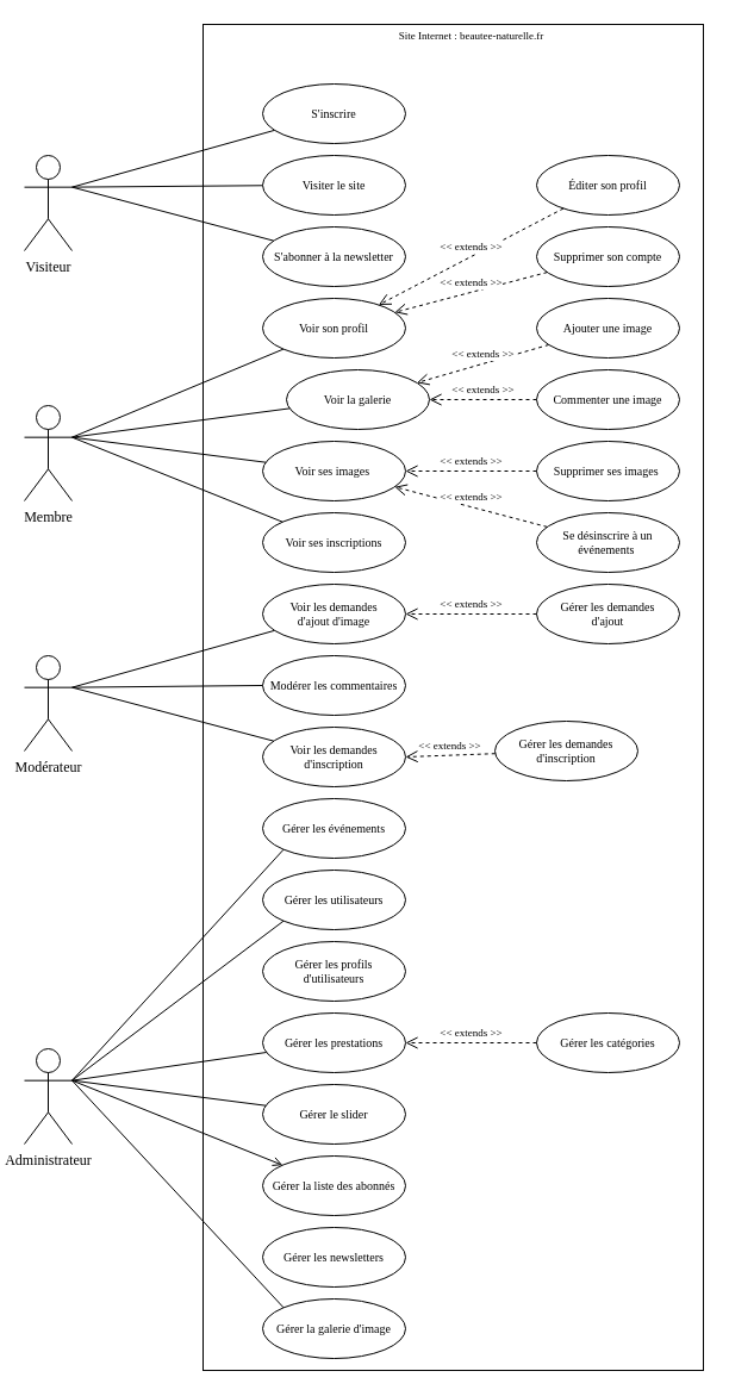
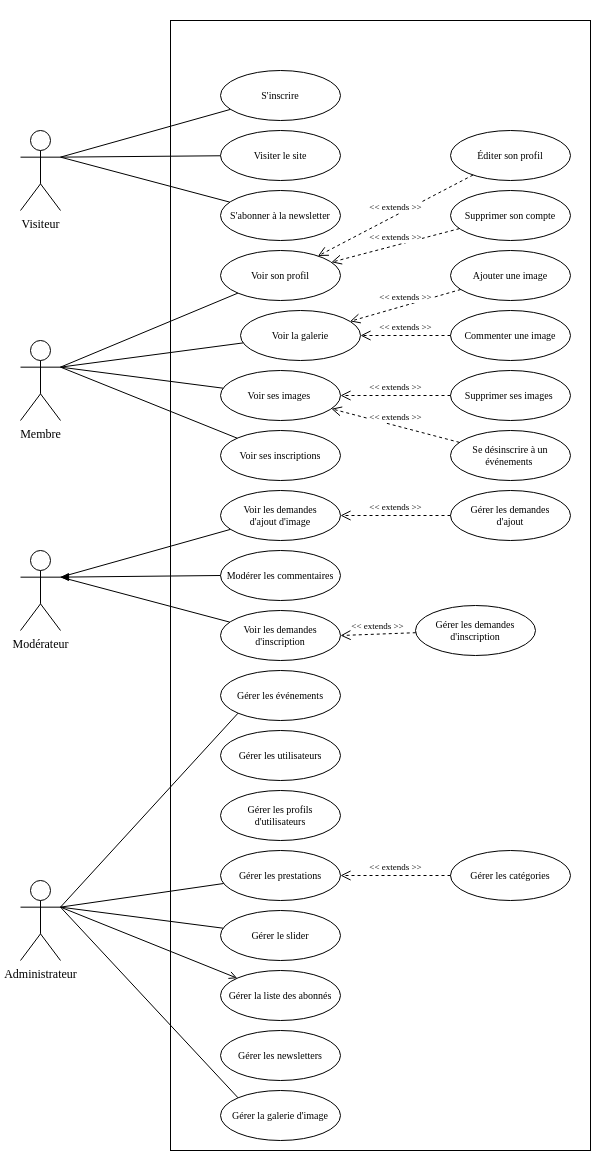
  <mxCell id="0" />
  <mxCell id="1" parent="0" />
  <mxCell id="2" value="" style="rounded=0;whiteSpace=wrap;html=1;fillColor=none;" vertex="1" parent="1"><mxGeometry x="170" y="20" width="420" height="1130" as="geometry" /></mxCell>
  <mxCell id="3" value="&lt;font face=&quot;Lucida Console&quot;&gt;Visiteur&lt;/font&gt;" style="shape=umlActor;verticalLabelPosition=bottom;labelBackgroundColor=#ffffff;verticalAlign=top;html=1;outlineConnect=0;" vertex="1" parent="1"><mxGeometry x="20" y="130" width="40" height="80" as="geometry" /></mxCell>
  <mxCell id="4" value="Membre" style="shape=umlActor;verticalLabelPosition=bottom;labelBackgroundColor=#ffffff;verticalAlign=top;html=1;outlineConnect=0;fontFamily=Lucida Console;" vertex="1" parent="1"><mxGeometry x="20" y="340" width="40" height="80" as="geometry" /></mxCell>
  <mxCell id="5" value="S'inscrire" style="ellipse;whiteSpace=wrap;html=1;fillColor=none;fontFamily=Lucida Console;fontSize=10;" vertex="1" parent="1"><mxGeometry x="220" y="70" width="120" height="50" as="geometry" /></mxCell>
  <mxCell id="6" value="Modérateur" style="shape=umlActor;verticalLabelPosition=bottom;labelBackgroundColor=#ffffff;verticalAlign=top;html=1;outlineConnect=0;fontFamily=Lucida Console;" vertex="1" parent="1"><mxGeometry x="20" y="550" width="40" height="80" as="geometry" /></mxCell>
  <mxCell id="7" value="Administrateur" style="shape=umlActor;verticalLabelPosition=bottom;labelBackgroundColor=#ffffff;verticalAlign=top;html=1;outlineConnect=0;fontFamily=Lucida Console;" vertex="1" parent="1"><mxGeometry x="20" y="880" width="40" height="80" as="geometry" /></mxCell>
  <mxCell id="8" value="Visiter le site" style="ellipse;whiteSpace=wrap;html=1;fillColor=none;fontFamily=Lucida Console;fontSize=10;" vertex="1" parent="1"><mxGeometry x="220" y="130" width="120" height="50" as="geometry" /></mxCell>
  <mxCell id="9" value="S'abonner à la newsletter" style="ellipse;whiteSpace=wrap;html=1;fillColor=none;fontFamily=Lucida Console;fontSize=10;" vertex="1" parent="1"><mxGeometry x="220" y="190" width="120" height="50" as="geometry" /></mxCell>
  <mxCell id="10" value="Voir la galerie" style="ellipse;whiteSpace=wrap;html=1;fillColor=none;fontFamily=Lucida Console;fontSize=10;" vertex="1" parent="1"><mxGeometry x="240" y="310" width="120" height="50" as="geometry" /></mxCell>
  <mxCell id="11" value="Voir ses images&amp;nbsp;" style="ellipse;whiteSpace=wrap;html=1;fillColor=none;fontFamily=Lucida Console;fontSize=10;" vertex="1" parent="1"><mxGeometry x="220" y="370" width="120" height="50" as="geometry" /></mxCell>
  <mxCell id="12" value="Voir son profil" style="ellipse;whiteSpace=wrap;html=1;fillColor=none;fontFamily=Lucida Console;fontSize=10;spacing=2;" vertex="1" parent="1"><mxGeometry x="220" y="250" width="120" height="50" as="geometry" /></mxCell>
  <mxCell id="13" value="Voir les demandes&lt;br&gt;d'ajout d'image" style="ellipse;whiteSpace=wrap;html=1;fillColor=none;fontFamily=Lucida Console;fontSize=10;" vertex="1" parent="1"><mxGeometry x="220" y="490" width="120" height="50" as="geometry" /></mxCell>
  <mxCell id="14" value="Modérer les commentaires" style="ellipse;whiteSpace=wrap;html=1;fillColor=none;fontFamily=Lucida Console;fontSize=10;" vertex="1" parent="1"><mxGeometry x="220" y="550" width="120" height="50" as="geometry" /></mxCell>
  <mxCell id="15" value="Voir ses inscriptions" style="ellipse;whiteSpace=wrap;html=1;fillColor=none;fontFamily=Lucida Console;fontSize=10;" vertex="1" parent="1"><mxGeometry x="220" y="430" width="120" height="50" as="geometry" /></mxCell>
  <mxCell id="16" value="Gérer les événements" style="ellipse;whiteSpace=wrap;html=1;fillColor=none;fontFamily=Lucida Console;fontSize=10;" vertex="1" parent="1"><mxGeometry x="220" y="670" width="120" height="50" as="geometry" /></mxCell>
  <mxCell id="17" value="Gérer les utilisateurs" style="ellipse;whiteSpace=wrap;html=1;fillColor=none;fontFamily=Lucida Console;fontSize=10;" vertex="1" parent="1"><mxGeometry x="220" y="730" width="120" height="50" as="geometry" /></mxCell>
  <mxCell id="18" value="Voir les demandes d'inscription" style="ellipse;whiteSpace=wrap;html=1;fillColor=none;fontFamily=Lucida Console;fontSize=10;" vertex="1" parent="1"><mxGeometry x="220" y="610" width="120" height="50" as="geometry" /></mxCell>
  <mxCell id="19" value="" style="endArrow=none;html=1;fontFamily=Lucida Console;fontSize=10;entryX=1;entryY=0.333;entryDx=0;entryDy=0;entryPerimeter=0;" edge="1" parent="1" source="5" target="3"><mxGeometry width="50" height="50" relative="1" as="geometry"><mxPoint x="20" y="500" as="sourcePoint" /><mxPoint x="70" y="450" as="targetPoint" /></mxGeometry></mxCell>
  <mxCell id="20" value="" style="endArrow=none;html=1;fontFamily=Lucida Console;fontSize=10;entryX=1;entryY=0.333;entryDx=0;entryDy=0;entryPerimeter=0;" edge="1" parent="1" source="8" target="3"><mxGeometry width="50" height="50" relative="1" as="geometry"><mxPoint x="230" y="105" as="sourcePoint" /><mxPoint x="110" y="216.667" as="targetPoint" /></mxGeometry></mxCell>
  <mxCell id="21" value="" style="endArrow=none;html=1;fontFamily=Lucida Console;fontSize=10;entryX=1;entryY=0.333;entryDx=0;entryDy=0;entryPerimeter=0;" edge="1" parent="1" source="9" target="3"><mxGeometry width="50" height="50" relative="1" as="geometry"><mxPoint x="230" y="175" as="sourcePoint" /><mxPoint x="110" y="216.667" as="targetPoint" /></mxGeometry></mxCell>
  <mxCell id="22" value="" style="endArrow=none;html=1;fontFamily=Lucida Console;fontSize=10;entryX=1;entryY=0.333;entryDx=0;entryDy=0;entryPerimeter=0;" edge="1" parent="1" source="12" target="4"><mxGeometry width="50" height="50" relative="1" as="geometry"><mxPoint x="240" y="185" as="sourcePoint" /><mxPoint x="120" y="226.667" as="targetPoint" /></mxGeometry></mxCell>
  <mxCell id="23" value="" style="endArrow=none;html=1;fontFamily=Lucida Console;fontSize=10;entryX=1;entryY=0.333;entryDx=0;entryDy=0;entryPerimeter=0;" edge="1" parent="1" source="10" target="4"><mxGeometry width="50" height="50" relative="1" as="geometry"><mxPoint x="230" y="315" as="sourcePoint" /><mxPoint x="110" y="416.667" as="targetPoint" /></mxGeometry></mxCell>
  <mxCell id="24" value="" style="endArrow=none;html=1;fontFamily=Lucida Console;fontSize=10;entryX=1;entryY=0.333;entryDx=0;entryDy=0;entryPerimeter=0;" edge="1" parent="1" source="11" target="4"><mxGeometry width="50" height="50" relative="1" as="geometry"><mxPoint x="230" y="385" as="sourcePoint" /><mxPoint x="110" y="416.667" as="targetPoint" /></mxGeometry></mxCell>
  <mxCell id="25" value="" style="endArrow=none;html=1;fontFamily=Lucida Console;fontSize=10;entryX=1;entryY=0.333;entryDx=0;entryDy=0;entryPerimeter=0;" edge="1" parent="1" source="15" target="4"><mxGeometry width="50" height="50" relative="1" as="geometry"><mxPoint x="230" y="455" as="sourcePoint" /><mxPoint x="110" y="416.667" as="targetPoint" /></mxGeometry></mxCell>
  <mxCell id="26" value="" style="endArrow=none;html=1;fontFamily=Lucida Console;fontSize=10;entryX=1;entryY=0.333;entryDx=0;entryDy=0;entryPerimeter=0;" edge="1" parent="1" source="13" target="6"><mxGeometry width="50" height="50" relative="1" as="geometry"><mxPoint x="230" y="525" as="sourcePoint" /><mxPoint x="110" y="416.667" as="targetPoint" /></mxGeometry></mxCell>
- <mxCell id="27" value="" style="endArrow=none;html=1;fontFamily=Lucida Console;fontSize=10;entryX=1;entryY=0.333;entryDx=0;entryDy=0;entryPerimeter=0;exitX=0;exitY=0.5;exitDx=0;exitDy=0;" edge="1" parent="1" source="14" target="6"><mxGeometry width="50" height="50" relative="1" as="geometry"><mxPoint x="230" y="595" as="sourcePoint" /><mxPoint x="110" y="651.667" as="targetPoint" /></mxGeometry></mxCell>
+ <mxCell id="27" value="" style="endArrow=block;html=1;fontFamily=Lucida Console;fontSize=10;entryX=1;entryY=0.333;entryDx=0;entryDy=0;entryPerimeter=0;exitX=0;exitY=0.5;exitDx=0;exitDy=0;" edge="1" parent="1" source="14" target="6"><mxGeometry width="50" height="50" relative="1" as="geometry"><mxPoint x="230" y="595" as="sourcePoint" /><mxPoint x="110" y="651.667" as="targetPoint" /></mxGeometry></mxCell>
  <mxCell id="28" value="" style="endArrow=none;html=1;fontFamily=Lucida Console;fontSize=10;entryX=1;entryY=0.333;entryDx=0;entryDy=0;entryPerimeter=0;" edge="1" parent="1" source="18" target="6"><mxGeometry width="50" height="50" relative="1" as="geometry"><mxPoint x="230" y="665" as="sourcePoint" /><mxPoint x="110" y="651.667" as="targetPoint" /></mxGeometry></mxCell>
  <mxCell id="29" value="Gérer les profils d'utilisateurs" style="ellipse;whiteSpace=wrap;html=1;fillColor=none;fontFamily=Lucida Console;fontSize=10;" vertex="1" parent="1"><mxGeometry x="220" y="790" width="120" height="50" as="geometry" /></mxCell>
  <mxCell id="30" value="Gérer les prestations" style="ellipse;whiteSpace=wrap;html=1;fillColor=none;fontFamily=Lucida Console;fontSize=10;" vertex="1" parent="1"><mxGeometry x="220" y="850" width="120" height="50" as="geometry" /></mxCell>
  <mxCell id="31" value="Gérer le slider" style="ellipse;whiteSpace=wrap;html=1;fillColor=none;fontFamily=Lucida Console;fontSize=10;" vertex="1" parent="1"><mxGeometry x="220" y="910" width="120" height="50" as="geometry" /></mxCell>
  <mxCell id="32" value="Gérer la liste des abonnés" style="ellipse;whiteSpace=wrap;html=1;fillColor=none;fontFamily=Lucida Console;fontSize=10;" vertex="1" parent="1"><mxGeometry x="220" y="970" width="120" height="50" as="geometry" /></mxCell>
  <mxCell id="33" value="Gérer les newsletters" style="ellipse;whiteSpace=wrap;html=1;fillColor=none;fontFamily=Lucida Console;fontSize=10;" vertex="1" parent="1"><mxGeometry x="220" y="1030" width="120" height="50" as="geometry" /></mxCell>
  <mxCell id="34" value="Gérer la galerie d'image" style="ellipse;whiteSpace=wrap;html=1;fillColor=none;fontFamily=Lucida Console;fontSize=10;" vertex="1" parent="1"><mxGeometry x="220" y="1090" width="120" height="50" as="geometry" /></mxCell>
  <mxCell id="35" value="" style="endArrow=none;html=1;fontFamily=Lucida Console;fontSize=10;exitX=1;exitY=0.333;exitDx=0;exitDy=0;exitPerimeter=0;entryX=0;entryY=1;entryDx=0;entryDy=0;" edge="1" parent="1" source="7" target="16"><mxGeometry width="50" height="50" relative="1" as="geometry"><mxPoint x="150" y="880" as="sourcePoint" /><mxPoint x="200" y="830" as="targetPoint" /></mxGeometry></mxCell>
- <mxCell id="36" value="" style="endArrow=none;html=1;fontFamily=Lucida Console;fontSize=10;exitX=1;exitY=0.333;exitDx=0;exitDy=0;exitPerimeter=0;entryX=0;entryY=1;entryDx=0;entryDy=0;" edge="1" parent="1" source="7" target="17"><mxGeometry width="50" height="50" relative="1" as="geometry"><mxPoint x="110" y="816.667" as="sourcePoint" /><mxPoint x="230" y="705" as="targetPoint" /></mxGeometry></mxCell>
  <mxCell id="37" value="" style="endArrow=none;html=1;fontFamily=Lucida Console;fontSize=10;exitX=1;exitY=0.333;exitDx=0;exitDy=0;exitPerimeter=0;" edge="1" parent="1" source="7" target="30"><mxGeometry width="50" height="50" relative="1" as="geometry"><mxPoint x="110" y="816.667" as="sourcePoint" /><mxPoint x="230" y="825" as="targetPoint" /></mxGeometry></mxCell>
  <mxCell id="38" value="" style="endArrow=none;html=1;fontFamily=Lucida Console;fontSize=10;exitX=1;exitY=0.333;exitDx=0;exitDy=0;exitPerimeter=0;" edge="1" parent="1" source="7" target="31"><mxGeometry width="50" height="50" relative="1" as="geometry"><mxPoint x="110" y="816.667" as="sourcePoint" /><mxPoint x="230" y="885" as="targetPoint" /></mxGeometry></mxCell>
  <mxCell id="39" value="" style="endArrow=open;html=1;fontFamily=Lucida Console;fontSize=10;exitX=1;exitY=0.333;exitDx=0;exitDy=0;exitPerimeter=0;" edge="1" parent="1" source="7" target="32"><mxGeometry width="50" height="50" relative="1" as="geometry"><mxPoint x="110" y="816.667" as="sourcePoint" /><mxPoint x="230" y="945" as="targetPoint" /></mxGeometry></mxCell>
  <mxCell id="40" value="" style="endArrow=none;html=1;fontFamily=Lucida Console;fontSize=10;exitX=1;exitY=0.333;exitDx=0;exitDy=0;exitPerimeter=0;entryX=0;entryY=0;entryDx=0;entryDy=0;" edge="1" parent="1" source="7" target="34"><mxGeometry width="50" height="50" relative="1" as="geometry"><mxPoint x="110" y="816.667" as="sourcePoint" /><mxPoint x="230" y="1065" as="targetPoint" /></mxGeometry></mxCell>
  <mxCell id="41" value="Supprimer son compte" style="ellipse;whiteSpace=wrap;html=1;fillColor=none;fontFamily=Lucida Console;fontSize=10;" vertex="1" parent="1"><mxGeometry x="450" y="190" width="120" height="50" as="geometry" /></mxCell>
  <mxCell id="42" value="Éditer son profil" style="ellipse;whiteSpace=wrap;html=1;fillColor=none;fontFamily=Lucida Console;fontSize=10;" vertex="1" parent="1"><mxGeometry x="450" y="130" width="120" height="50" as="geometry" /></mxCell>
  <mxCell id="43" value="Ajouter une image" style="ellipse;whiteSpace=wrap;html=1;fillColor=none;fontFamily=Lucida Console;fontSize=10;" vertex="1" parent="1"><mxGeometry x="450" y="250" width="120" height="50" as="geometry" /></mxCell>
  <mxCell id="44" value="Commenter une image" style="ellipse;whiteSpace=wrap;html=1;fillColor=none;fontFamily=Lucida Console;fontSize=10;" vertex="1" parent="1"><mxGeometry x="450" y="310" width="120" height="50" as="geometry" /></mxCell>
  <mxCell id="45" value="&amp;lt;&amp;lt; extends &amp;gt;&amp;gt;" style="html=1;verticalAlign=bottom;endArrow=open;dashed=1;endSize=8;fontFamily=Lucida Console;fontSize=9;" edge="1" parent="1" source="42" target="12"><mxGeometry relative="1" as="geometry"><mxPoint x="460" y="250" as="sourcePoint" /><mxPoint x="380" y="250" as="targetPoint" /></mxGeometry></mxCell>
  <mxCell id="46" value="&amp;lt;&amp;lt; extends &amp;gt;&amp;gt;" style="html=1;verticalAlign=bottom;endArrow=open;dashed=1;endSize=8;fontFamily=Lucida Console;fontSize=9;" edge="1" parent="1" source="41" target="12"><mxGeometry relative="1" as="geometry"><mxPoint x="478.519" y="203.063" as="sourcePoint" /><mxPoint x="331.618" y="266.992" as="targetPoint" /></mxGeometry></mxCell>
  <mxCell id="47" value="&amp;lt;&amp;lt; extends &amp;gt;&amp;gt;" style="html=1;verticalAlign=bottom;endArrow=open;dashed=1;endSize=8;fontFamily=Lucida Console;fontSize=9;" edge="1" parent="1" source="43" target="10"><mxGeometry relative="1" as="geometry"><mxPoint x="464.546" y="254.545" as="sourcePoint" /><mxPoint x="345.37" y="275.37" as="targetPoint" /></mxGeometry></mxCell>
  <mxCell id="48" value="&amp;lt;&amp;lt; extends &amp;gt;&amp;gt;" style="html=1;verticalAlign=bottom;endArrow=open;dashed=1;endSize=8;fontFamily=Lucida Console;fontSize=9;" edge="1" parent="1" source="44" target="10"><mxGeometry relative="1" as="geometry"><mxPoint x="464.546" y="314.545" as="sourcePoint" /><mxPoint x="345.37" y="335.37" as="targetPoint" /></mxGeometry></mxCell>
  <mxCell id="49" value="Supprimer ses images&amp;nbsp;" style="ellipse;whiteSpace=wrap;html=1;fillColor=none;fontFamily=Lucida Console;fontSize=10;" vertex="1" parent="1"><mxGeometry x="450" y="370" width="120" height="50" as="geometry" /></mxCell>
  <mxCell id="50" value="Se désinscrire à un événements&amp;nbsp;" style="ellipse;whiteSpace=wrap;html=1;fillColor=none;fontFamily=Lucida Console;fontSize=10;" vertex="1" parent="1"><mxGeometry x="450" y="430" width="120" height="50" as="geometry" /></mxCell>
  <mxCell id="51" value="&amp;lt;&amp;lt; extends &amp;gt;&amp;gt;" style="html=1;verticalAlign=bottom;endArrow=open;dashed=1;endSize=8;fontFamily=Lucida Console;fontSize=9;" edge="1" parent="1" source="49" target="11"><mxGeometry relative="1" as="geometry"><mxPoint x="461.265" y="359.893" as="sourcePoint" /><mxPoint x="348.732" y="350.113" as="targetPoint" /></mxGeometry></mxCell>
  <mxCell id="52" value="&amp;lt;&amp;lt; extends &amp;gt;&amp;gt;" style="html=1;verticalAlign=bottom;endArrow=open;dashed=1;endSize=8;fontFamily=Lucida Console;fontSize=9;" edge="1" parent="1" source="50" target="11"><mxGeometry relative="1" as="geometry"><mxPoint x="461.265" y="419.893" as="sourcePoint" /><mxPoint x="348.732" y="410.113" as="targetPoint" /></mxGeometry></mxCell>
  <mxCell id="53" value="Gérer les demandes&lt;br&gt;d'ajout" style="ellipse;whiteSpace=wrap;html=1;fillColor=none;fontFamily=Lucida Console;fontSize=10;" vertex="1" parent="1"><mxGeometry x="450" y="490" width="120" height="50" as="geometry" /></mxCell>
  <mxCell id="54" value="&amp;lt;&amp;lt; extends &amp;gt;&amp;gt;" style="html=1;verticalAlign=bottom;endArrow=open;dashed=1;endSize=8;fontFamily=Lucida Console;fontSize=9;" edge="1" parent="1" source="53"><mxGeometry relative="1" as="geometry"><mxPoint x="461.265" y="479.893" as="sourcePoint" /><mxPoint x="340" y="515" as="targetPoint" /></mxGeometry></mxCell>
  <mxCell id="55" value="Gérer les demandes&lt;br&gt;d'inscription" style="ellipse;whiteSpace=wrap;html=1;fillColor=none;fontFamily=Lucida Console;fontSize=10;" vertex="1" parent="1"><mxGeometry x="415" y="605" width="120" height="50" as="geometry" /></mxCell>
  <mxCell id="56" value="&amp;lt;&amp;lt; extends &amp;gt;&amp;gt;" style="html=1;verticalAlign=bottom;endArrow=open;dashed=1;endSize=8;fontFamily=Lucida Console;fontSize=9;" edge="1" parent="1" source="55"><mxGeometry relative="1" as="geometry"><mxPoint x="461.265" y="599.893" as="sourcePoint" /><mxPoint x="340" y="635" as="targetPoint" /></mxGeometry></mxCell>
  <mxCell id="57" value="Gérer les catégories" style="ellipse;whiteSpace=wrap;html=1;fillColor=none;fontFamily=Lucida Console;fontSize=10;" vertex="1" parent="1"><mxGeometry x="450" y="850" width="120" height="50" as="geometry" /></mxCell>
  <mxCell id="58" value="&amp;lt;&amp;lt; extends &amp;gt;&amp;gt;" style="html=1;verticalAlign=bottom;endArrow=open;dashed=1;endSize=8;fontFamily=Lucida Console;fontSize=9;" edge="1" parent="1" source="57"><mxGeometry relative="1" as="geometry"><mxPoint x="461.265" y="839.893" as="sourcePoint" /><mxPoint x="340" y="875" as="targetPoint" /></mxGeometry></mxCell>
- <mxCell id="59" value="Site Internet : beautee-naturelle.fr" style="text;html=1;align=center;verticalAlign=middle;resizable=0;points=[];autosize=1;fontSize=9;fontFamily=Lucida Console;" vertex="1" parent="1"><mxGeometry x="290" y="20" width="210" height="20" as="geometry" /></mxCell>
